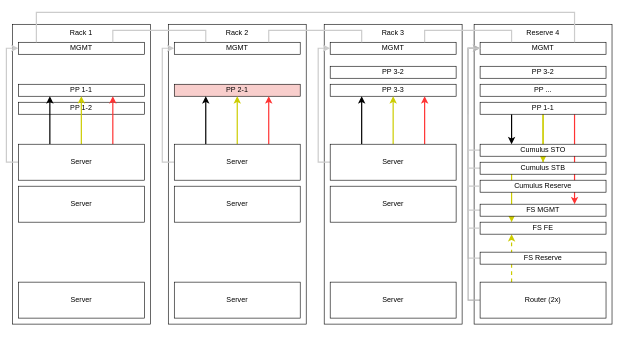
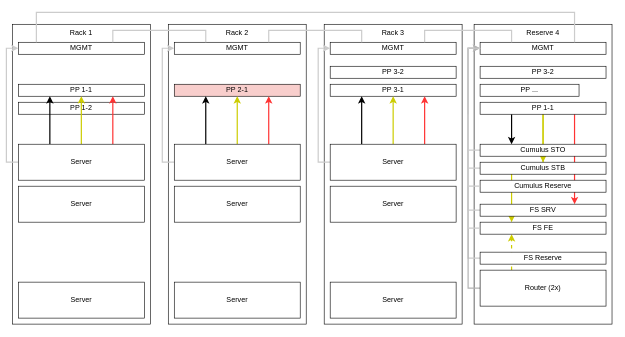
  <mxCell id="0" />
  <mxCell id="1" parent="0" />
  <mxCell id="2" value="" style="group" vertex="1" connectable="0" parent="1"><mxGeometry x="20" y="40" width="230" height="500" as="geometry" /></mxCell>
  <mxCell id="3" value="Rack 1" style="rounded=0;whiteSpace=wrap;html=1;verticalAlign=top;" vertex="1" parent="2"><mxGeometry width="230" height="500" as="geometry" /></mxCell>
  <mxCell id="4" value="PP 1-1" style="rounded=0;whiteSpace=wrap;html=1;" vertex="1" parent="2"><mxGeometry x="10" y="100" width="210" height="20" as="geometry" /></mxCell>
  <mxCell id="5" value="PP 1-2" style="rounded=0;whiteSpace=wrap;html=1;" vertex="1" parent="2"><mxGeometry x="10" y="130" width="210" height="20" as="geometry" /></mxCell>
  <mxCell id="6" value="MGMT" style="rounded=0;whiteSpace=wrap;html=1;" vertex="1" parent="2"><mxGeometry x="10" y="30" width="210" height="20" as="geometry" /></mxCell>
  <mxCell id="7" style="edgeStyle=orthogonalEdgeStyle;rounded=0;orthogonalLoop=1;jettySize=auto;html=1;exitX=0;exitY=0.5;exitDx=0;exitDy=0;entryX=0;entryY=0.5;entryDx=0;entryDy=0;strokeColor=#CCCCCC;strokeWidth=2;" edge="1" parent="2" source="11" target="6"><mxGeometry relative="1" as="geometry" /></mxCell>
  <mxCell id="8" style="edgeStyle=orthogonalEdgeStyle;rounded=0;orthogonalLoop=1;jettySize=auto;html=1;exitX=0.25;exitY=0;exitDx=0;exitDy=0;entryX=0.25;entryY=1;entryDx=0;entryDy=0;strokeColor=#000000;strokeWidth=2;" edge="1" parent="2" source="11" target="4"><mxGeometry relative="1" as="geometry" /></mxCell>
  <mxCell id="9" style="edgeStyle=orthogonalEdgeStyle;rounded=0;orthogonalLoop=1;jettySize=auto;html=1;exitX=0.5;exitY=0;exitDx=0;exitDy=0;entryX=0.5;entryY=1;entryDx=0;entryDy=0;strokeColor=#CCCC00;strokeWidth=2;" edge="1" parent="2" source="11" target="4"><mxGeometry relative="1" as="geometry" /></mxCell>
  <mxCell id="10" style="edgeStyle=orthogonalEdgeStyle;rounded=0;orthogonalLoop=1;jettySize=auto;html=1;exitX=0.75;exitY=0;exitDx=0;exitDy=0;entryX=0.75;entryY=1;entryDx=0;entryDy=0;strokeColor=#FF3333;strokeWidth=2;" edge="1" parent="2" source="11" target="4"><mxGeometry relative="1" as="geometry" /></mxCell>
  <mxCell id="11" value="Server" style="rounded=0;whiteSpace=wrap;html=1;" vertex="1" parent="2"><mxGeometry x="10" y="200" width="210" height="60" as="geometry" /></mxCell>
  <mxCell id="12" value="Server" style="rounded=0;whiteSpace=wrap;html=1;" vertex="1" parent="2"><mxGeometry x="10" y="270" width="210" height="60" as="geometry" /></mxCell>
  <mxCell id="13" value="Server" style="rounded=0;whiteSpace=wrap;html=1;" vertex="1" parent="2"><mxGeometry x="10" y="430" width="210" height="60" as="geometry" /></mxCell>
  <mxCell id="14" value="" style="group" vertex="1" connectable="0" parent="1"><mxGeometry x="280" y="40" width="230" height="500" as="geometry" /></mxCell>
  <mxCell id="15" value="Rack 2" style="rounded=0;whiteSpace=wrap;html=1;verticalAlign=top;" vertex="1" parent="14"><mxGeometry width="230" height="500" as="geometry" /></mxCell>
  <mxCell id="16" value="PP 2-1" style="rounded=0;whiteSpace=wrap;html=1;fillColor=#f8cecc;" vertex="1" parent="14"><mxGeometry x="10" y="100" width="210" height="20" as="geometry" /></mxCell>
  <mxCell id="17" value="MGMT" style="rounded=0;whiteSpace=wrap;html=1;" vertex="1" parent="14"><mxGeometry x="10" y="30" width="210" height="20" as="geometry" /></mxCell>
  <mxCell id="18" style="edgeStyle=orthogonalEdgeStyle;rounded=0;orthogonalLoop=1;jettySize=auto;html=1;exitX=0;exitY=0.5;exitDx=0;exitDy=0;entryX=0;entryY=0.5;entryDx=0;entryDy=0;strokeColor=#CCCCCC;strokeWidth=2;" edge="1" parent="14" source="22" target="17"><mxGeometry relative="1" as="geometry" /></mxCell>
  <mxCell id="19" style="edgeStyle=orthogonalEdgeStyle;rounded=0;orthogonalLoop=1;jettySize=auto;html=1;exitX=0.25;exitY=0;exitDx=0;exitDy=0;entryX=0.25;entryY=1;entryDx=0;entryDy=0;strokeColor=#000000;strokeWidth=2;" edge="1" parent="14" source="22" target="16"><mxGeometry relative="1" as="geometry" /></mxCell>
  <mxCell id="20" style="edgeStyle=orthogonalEdgeStyle;rounded=0;orthogonalLoop=1;jettySize=auto;html=1;exitX=0.5;exitY=0;exitDx=0;exitDy=0;entryX=0.5;entryY=1;entryDx=0;entryDy=0;strokeColor=#CCCC00;strokeWidth=2;" edge="1" parent="14" source="22" target="16"><mxGeometry relative="1" as="geometry" /></mxCell>
  <mxCell id="21" style="edgeStyle=orthogonalEdgeStyle;rounded=0;orthogonalLoop=1;jettySize=auto;html=1;exitX=0.75;exitY=0;exitDx=0;exitDy=0;entryX=0.75;entryY=1;entryDx=0;entryDy=0;strokeColor=#FF3333;strokeWidth=2;" edge="1" parent="14" source="22" target="16"><mxGeometry relative="1" as="geometry" /></mxCell>
  <mxCell id="22" value="Server" style="rounded=0;whiteSpace=wrap;html=1;" vertex="1" parent="14"><mxGeometry x="10" y="200" width="210" height="60" as="geometry" /></mxCell>
  <mxCell id="23" value="Server" style="rounded=0;whiteSpace=wrap;html=1;" vertex="1" parent="14"><mxGeometry x="10" y="270" width="210" height="60" as="geometry" /></mxCell>
  <mxCell id="24" value="Server" style="rounded=0;whiteSpace=wrap;html=1;" vertex="1" parent="14"><mxGeometry x="10" y="430" width="210" height="60" as="geometry" /></mxCell>
  <mxCell id="25" value="" style="group" vertex="1" connectable="0" parent="1"><mxGeometry x="540" y="40" width="230" height="500" as="geometry" /></mxCell>
  <mxCell id="26" value="Rack 3" style="rounded=0;whiteSpace=wrap;html=1;verticalAlign=top;" vertex="1" parent="25"><mxGeometry width="230" height="500" as="geometry" /></mxCell>
- <mxCell id="27" value="PP 3-3" style="rounded=0;whiteSpace=wrap;html=1;" vertex="1" parent="25"><mxGeometry x="10" y="100" width="210" height="20" as="geometry" /></mxCell>
+ <mxCell id="27" value="PP 3-1" style="rounded=0;whiteSpace=wrap;html=1;" vertex="1" parent="25"><mxGeometry x="10" y="100" width="210" height="20" as="geometry" /></mxCell>
  <mxCell id="28" value="PP 3-2" style="rounded=0;whiteSpace=wrap;html=1;" vertex="1" parent="25"><mxGeometry x="10" y="70" width="210" height="20" as="geometry" /></mxCell>
  <mxCell id="29" value="MGMT" style="rounded=0;whiteSpace=wrap;html=1;" vertex="1" parent="25"><mxGeometry x="10" y="30" width="210" height="20" as="geometry" /></mxCell>
  <mxCell id="30" style="edgeStyle=orthogonalEdgeStyle;rounded=0;orthogonalLoop=1;jettySize=auto;html=1;exitX=0;exitY=0.5;exitDx=0;exitDy=0;entryX=0;entryY=0.5;entryDx=0;entryDy=0;strokeColor=#CCCCCC;strokeWidth=2;" edge="1" parent="25" source="34" target="29"><mxGeometry relative="1" as="geometry" /></mxCell>
  <mxCell id="31" style="edgeStyle=orthogonalEdgeStyle;rounded=0;orthogonalLoop=1;jettySize=auto;html=1;exitX=0.25;exitY=0;exitDx=0;exitDy=0;entryX=0.25;entryY=1;entryDx=0;entryDy=0;strokeColor=#000000;strokeWidth=2;" edge="1" parent="25" source="34" target="27"><mxGeometry relative="1" as="geometry" /></mxCell>
  <mxCell id="32" style="edgeStyle=orthogonalEdgeStyle;rounded=0;orthogonalLoop=1;jettySize=auto;html=1;exitX=0.5;exitY=0;exitDx=0;exitDy=0;entryX=0.5;entryY=1;entryDx=0;entryDy=0;strokeColor=#CCCC00;strokeWidth=2;" edge="1" parent="25" source="34" target="27"><mxGeometry relative="1" as="geometry" /></mxCell>
  <mxCell id="33" style="edgeStyle=orthogonalEdgeStyle;rounded=0;orthogonalLoop=1;jettySize=auto;html=1;exitX=0.75;exitY=0;exitDx=0;exitDy=0;entryX=0.75;entryY=1;entryDx=0;entryDy=0;strokeColor=#FF3333;strokeWidth=2;" edge="1" parent="25" source="34" target="27"><mxGeometry relative="1" as="geometry" /></mxCell>
  <mxCell id="34" value="Server" style="rounded=0;whiteSpace=wrap;html=1;" vertex="1" parent="25"><mxGeometry x="10" y="200" width="210" height="60" as="geometry" /></mxCell>
  <mxCell id="35" value="Server" style="rounded=0;whiteSpace=wrap;html=1;" vertex="1" parent="25"><mxGeometry x="10" y="270" width="210" height="60" as="geometry" /></mxCell>
  <mxCell id="36" value="Server" style="rounded=0;whiteSpace=wrap;html=1;" vertex="1" parent="25"><mxGeometry x="10" y="430" width="210" height="60" as="geometry" /></mxCell>
  <mxCell id="37" value="" style="group" vertex="1" connectable="0" parent="1"><mxGeometry x="790" y="40" width="230" height="500" as="geometry" /></mxCell>
  <mxCell id="38" value="Reserve 4" style="rounded=0;whiteSpace=wrap;html=1;verticalAlign=top;" vertex="1" parent="37"><mxGeometry width="230" height="500" as="geometry" /></mxCell>
  <mxCell id="39" style="edgeStyle=orthogonalEdgeStyle;rounded=0;orthogonalLoop=1;jettySize=auto;html=1;exitX=0.25;exitY=1;exitDx=0;exitDy=0;entryX=0.25;entryY=0;entryDx=0;entryDy=0;strokeColor=#000000;strokeWidth=2;" edge="1" parent="37" source="43" target="47"><mxGeometry relative="1" as="geometry" /></mxCell>
  <mxCell id="40" style="edgeStyle=orthogonalEdgeStyle;rounded=0;orthogonalLoop=1;jettySize=auto;html=1;exitX=0.5;exitY=1;exitDx=0;exitDy=0;entryX=0.5;entryY=0;entryDx=0;entryDy=0;endArrow=classic;endFill=1;strokeColor=#CCCC00;strokeWidth=2;" edge="1" parent="37" source="43" target="49"><mxGeometry relative="1" as="geometry" /></mxCell>
  <mxCell id="41" style="edgeStyle=orthogonalEdgeStyle;rounded=0;orthogonalLoop=1;jettySize=auto;html=1;exitX=0.75;exitY=1;exitDx=0;exitDy=0;entryX=0.75;entryY=0;entryDx=0;entryDy=0;endArrow=classic;endFill=1;strokeColor=#FF3333;strokeWidth=2;" edge="1" parent="37" source="43" target="51"><mxGeometry relative="1" as="geometry" /></mxCell>
  <mxCell id="42" style="edgeStyle=orthogonalEdgeStyle;rounded=0;orthogonalLoop=1;jettySize=auto;html=1;exitX=0.5;exitY=1;exitDx=0;exitDy=0;entryX=0.25;entryY=0;entryDx=0;entryDy=0;endArrow=classic;endFill=1;strokeColor=#CCCC00;strokeWidth=2;" edge="1" parent="37" source="43" target="61"><mxGeometry relative="1" as="geometry" /></mxCell>
  <mxCell id="43" value="PP 1-1" style="rounded=0;whiteSpace=wrap;html=1;" vertex="1" parent="37"><mxGeometry x="10" y="130" width="210" height="20" as="geometry" /></mxCell>
  <mxCell id="44" value="PP 3-2" style="rounded=0;whiteSpace=wrap;html=1;" vertex="1" parent="37"><mxGeometry x="10" y="70" width="210" height="20" as="geometry" /></mxCell>
  <mxCell id="45" value="MGMT" style="rounded=0;whiteSpace=wrap;html=1;" vertex="1" parent="37"><mxGeometry x="10" y="30" width="210" height="20" as="geometry" /></mxCell>
  <mxCell id="46" style="edgeStyle=orthogonalEdgeStyle;rounded=0;orthogonalLoop=1;jettySize=auto;html=1;exitX=0;exitY=0.5;exitDx=0;exitDy=0;entryX=0;entryY=0.5;entryDx=0;entryDy=0;strokeColor=#CCCCCC;strokeWidth=2;" edge="1" parent="37" source="47" target="45"><mxGeometry relative="1" as="geometry" /></mxCell>
  <mxCell id="47" value="Cumulus STO" style="rounded=0;whiteSpace=wrap;html=1;" vertex="1" parent="37"><mxGeometry x="10" y="200" width="210" height="20" as="geometry" /></mxCell>
  <mxCell id="48" style="edgeStyle=orthogonalEdgeStyle;rounded=0;orthogonalLoop=1;jettySize=auto;html=1;exitX=0;exitY=0.5;exitDx=0;exitDy=0;entryX=0;entryY=0.5;entryDx=0;entryDy=0;endArrow=none;endFill=0;strokeColor=#CCCCCC;strokeWidth=2;" edge="1" parent="37" source="49" target="45"><mxGeometry relative="1" as="geometry" /></mxCell>
  <mxCell id="49" value="Cumulus STB" style="rounded=0;whiteSpace=wrap;html=1;" vertex="1" parent="37"><mxGeometry x="10" y="230" width="210" height="20" as="geometry" /></mxCell>
  <mxCell id="50" style="edgeStyle=orthogonalEdgeStyle;rounded=0;orthogonalLoop=1;jettySize=auto;html=1;exitX=0;exitY=0.5;exitDx=0;exitDy=0;entryX=0;entryY=0.5;entryDx=0;entryDy=0;endArrow=none;endFill=0;strokeColor=#CCCCCC;strokeWidth=2;" edge="1" parent="37" source="51" target="45"><mxGeometry relative="1" as="geometry" /></mxCell>
- <mxCell id="51" value="FS MGMT" style="rounded=0;whiteSpace=wrap;html=1;" vertex="1" parent="37"><mxGeometry x="10" y="300" width="210" height="20" as="geometry" /></mxCell>
+ <mxCell id="51" value="FS SRV" style="rounded=0;whiteSpace=wrap;html=1;" vertex="1" parent="37"><mxGeometry x="10" y="300" width="210" height="20" as="geometry" /></mxCell>
  <mxCell id="52" style="edgeStyle=orthogonalEdgeStyle;rounded=0;orthogonalLoop=1;jettySize=auto;html=1;exitX=0.5;exitY=1;exitDx=0;exitDy=0;strokeColor=#000000;strokeWidth=2;" edge="1" parent="37" source="47" target="47"><mxGeometry relative="1" as="geometry" /></mxCell>
  <mxCell id="53" value="Cumulus Reserve" style="rounded=0;whiteSpace=wrap;html=1;" vertex="1" parent="37"><mxGeometry x="10" y="260" width="210" height="20" as="geometry" /></mxCell>
  <mxCell id="54" style="edgeStyle=orthogonalEdgeStyle;rounded=0;orthogonalLoop=1;jettySize=auto;html=1;exitX=0.5;exitY=1;exitDx=0;exitDy=0;endArrow=none;endFill=0;strokeColor=#CCCCCC;strokeWidth=2;" edge="1" parent="37" source="51" target="51"><mxGeometry relative="1" as="geometry" /></mxCell>
  <mxCell id="55" style="edgeStyle=orthogonalEdgeStyle;rounded=0;orthogonalLoop=1;jettySize=auto;html=1;exitX=0.5;exitY=1;exitDx=0;exitDy=0;endArrow=none;endFill=0;strokeColor=#CCCCCC;strokeWidth=2;" edge="1" parent="37" source="51" target="51"><mxGeometry relative="1" as="geometry" /></mxCell>
  <mxCell id="56" style="edgeStyle=orthogonalEdgeStyle;rounded=0;orthogonalLoop=1;jettySize=auto;html=1;exitX=0;exitY=0.5;exitDx=0;exitDy=0;entryX=0;entryY=0.5;entryDx=0;entryDy=0;endArrow=none;endFill=0;strokeColor=#CCCCCC;strokeWidth=2;" edge="1" parent="37" source="60" target="45"><mxGeometry relative="1" as="geometry" /></mxCell>
  <mxCell id="57" style="edgeStyle=orthogonalEdgeStyle;rounded=0;orthogonalLoop=1;jettySize=auto;html=1;exitX=0;exitY=0.5;exitDx=0;exitDy=0;entryX=0;entryY=0.5;entryDx=0;entryDy=0;endArrow=classic;endFill=1;strokeColor=#B3B3B3;strokeWidth=2;" edge="1" parent="37" source="59" target="45"><mxGeometry relative="1" as="geometry" /></mxCell>
  <mxCell id="58" style="edgeStyle=orthogonalEdgeStyle;rounded=0;orthogonalLoop=1;jettySize=auto;html=1;exitX=0.25;exitY=0;exitDx=0;exitDy=0;entryX=0.25;entryY=1;entryDx=0;entryDy=0;endArrow=classic;endFill=1;strokeColor=#CCCC00;strokeWidth=2;dashed=1;" edge="1" parent="37" source="59" target="61"><mxGeometry relative="1" as="geometry" /></mxCell>
- <mxCell id="59" value="Router (2x)" style="rounded=0;whiteSpace=wrap;html=1;" vertex="1" parent="37"><mxGeometry x="10" y="430" width="210" height="60" as="geometry" /></mxCell>
+ <mxCell id="59" value="Router (2x)" style="rounded=0;whiteSpace=wrap;html=1;" vertex="1" parent="37"><mxGeometry x="10" y="410" width="210" height="60" as="geometry" /></mxCell>
  <mxCell id="60" value="FS Reserve" style="rounded=0;whiteSpace=wrap;html=1;" vertex="1" parent="37"><mxGeometry x="10" y="380" width="210" height="20" as="geometry" /></mxCell>
  <mxCell id="61" value="FS FE" style="rounded=0;whiteSpace=wrap;html=1;" vertex="1" parent="37"><mxGeometry x="10" y="330" width="210" height="20" as="geometry" /></mxCell>
- <mxCell id="62" value="PP ..." style="rounded=0;whiteSpace=wrap;html=1;" vertex="1" parent="37"><mxGeometry x="10" y="100" width="210" height="20" as="geometry" /></mxCell>
+ <mxCell id="62" value="PP ..." style="rounded=0;whiteSpace=wrap;html=1;" vertex="1" parent="37"><mxGeometry x="10" y="100" width="165" height="20" as="geometry" /></mxCell>
  <mxCell id="63" style="edgeStyle=orthogonalEdgeStyle;rounded=0;orthogonalLoop=1;jettySize=auto;html=1;exitX=0.75;exitY=0;exitDx=0;exitDy=0;entryX=0.25;entryY=0;entryDx=0;entryDy=0;strokeColor=#CCCCCC;strokeWidth=2;endArrow=none;endFill=0;" edge="1" parent="1" source="6" target="17"><mxGeometry relative="1" as="geometry" /></mxCell>
  <mxCell id="64" style="edgeStyle=orthogonalEdgeStyle;rounded=0;orthogonalLoop=1;jettySize=auto;html=1;exitX=0.75;exitY=0;exitDx=0;exitDy=0;entryX=0.25;entryY=0;entryDx=0;entryDy=0;strokeColor=#CCCCCC;strokeWidth=2;endArrow=none;endFill=0;" edge="1" parent="1" source="17" target="29"><mxGeometry relative="1" as="geometry" /></mxCell>
  <mxCell id="65" style="edgeStyle=orthogonalEdgeStyle;rounded=0;orthogonalLoop=1;jettySize=auto;html=1;exitX=0.75;exitY=0;exitDx=0;exitDy=0;entryX=0.25;entryY=0;entryDx=0;entryDy=0;strokeColor=#CCCCCC;strokeWidth=2;endArrow=none;endFill=0;" edge="1" parent="1" source="29" target="45"><mxGeometry relative="1" as="geometry" /></mxCell>
  <mxCell id="66" style="edgeStyle=orthogonalEdgeStyle;rounded=0;orthogonalLoop=1;jettySize=auto;html=1;exitX=0.75;exitY=0;exitDx=0;exitDy=0;entryX=0.143;entryY=0;entryDx=0;entryDy=0;entryPerimeter=0;strokeColor=#CCCCCC;strokeWidth=2;endArrow=none;endFill=0;" edge="1" parent="1" source="45" target="6"><mxGeometry relative="1" as="geometry"><Array as="points"><mxPoint x="958" y="20" /><mxPoint x="60" y="20" /></Array></mxGeometry></mxCell>
  <mxCell id="67" style="edgeStyle=orthogonalEdgeStyle;rounded=0;orthogonalLoop=1;jettySize=auto;html=1;exitX=0;exitY=0.5;exitDx=0;exitDy=0;endArrow=none;endFill=0;strokeColor=#CCCCCC;strokeWidth=2;" edge="1" parent="1" source="53"><mxGeometry relative="1" as="geometry"><mxPoint x="800" y="80" as="targetPoint" /><Array as="points"><mxPoint x="780" y="310" /><mxPoint x="780" y="80" /></Array></mxGeometry></mxCell>
  <mxCell id="68" style="edgeStyle=orthogonalEdgeStyle;rounded=0;orthogonalLoop=1;jettySize=auto;html=1;exitX=0;exitY=0.5;exitDx=0;exitDy=0;endArrow=none;endFill=0;strokeColor=#CCCCCC;strokeWidth=2;" edge="1" parent="1" source="61"><mxGeometry relative="1" as="geometry"><mxPoint x="780" y="190" as="targetPoint" /></mxGeometry></mxCell>
